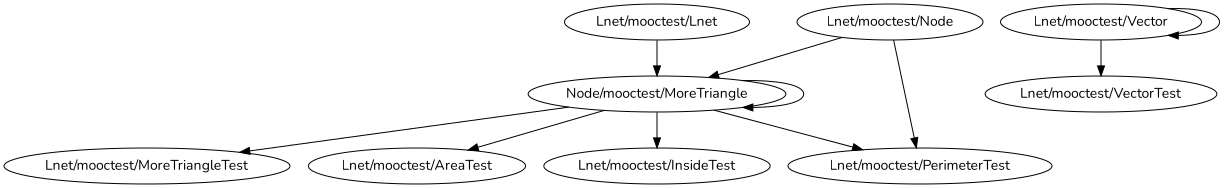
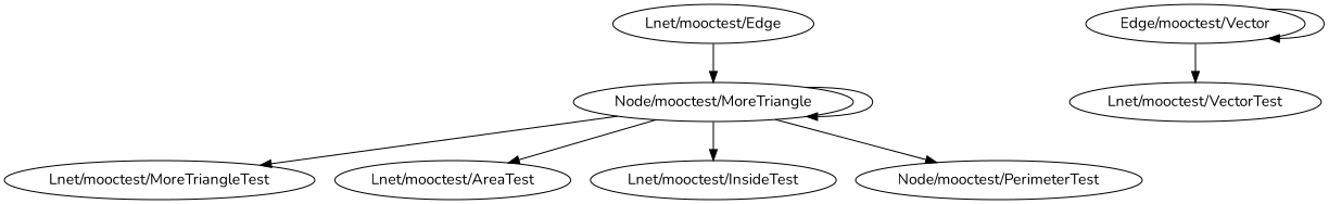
  digraph {
    fontname=Nunito
    node [fontname=Nunito]
    edge [fontname=Nunito]
    n1 [label="Node/mooctest/MoreTriangle"]
    "Lnet/mooctest/MoreTriangleTest"
    "Lnet/mooctest/AreaTest"
-   "Lnet/mooctest/PerimeterTest"
+   "Lnet/mooctest/PerimeterTest" [label="Node/mooctest/PerimeterTest"]
    "Lnet/mooctest/InsideTest"
-   "Lnet/mooctest/Edge" [label="Lnet/mooctest/Lnet"]
-   "Lnet/mooctest/Node"
-   "Lnet/mooctest/Vector"
+   "Lnet/mooctest/Edge"
+   "Lnet/mooctest/Vector" [label="Edge/mooctest/Vector"]
    "Lnet/mooctest/VectorTest"
    n1 -> n1
    n1 -> "Lnet/mooctest/MoreTriangleTest"
    n1 -> "Lnet/mooctest/AreaTest"
    n1 -> "Lnet/mooctest/PerimeterTest"
    n1 -> "Lnet/mooctest/InsideTest"
    "Lnet/mooctest/Edge" -> n1
-   "Lnet/mooctest/Node" -> n1
-   "Lnet/mooctest/Node" -> "Lnet/mooctest/PerimeterTest"
    "Lnet/mooctest/Vector" -> "Lnet/mooctest/Vector"
    "Lnet/mooctest/Vector" -> "Lnet/mooctest/VectorTest"
  }
